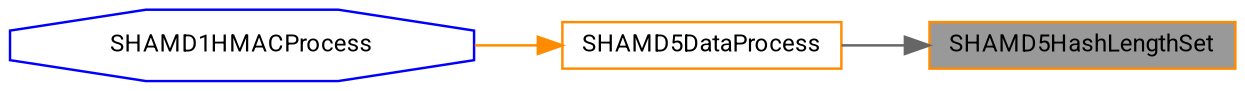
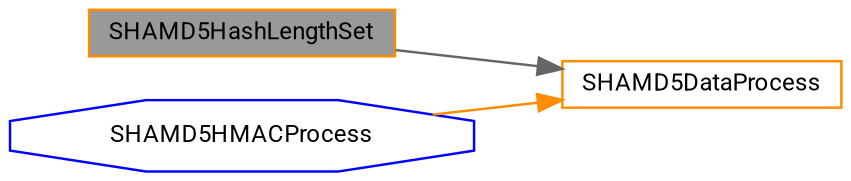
  digraph {
    fontname=Roboto
    rankdir=RL
    node [color=darkorange fillcolor=white fontname=Roboto fontsize=10 shape=box style=filled]
    edge [dir=back fontname=Roboto fontsize=10 labelfontname=Helvetica labelfontsize=10 style=solid]
    n1 [fillcolor=grey60 fontcolor=black height=0.2 label=SHAMD5HashLengthSet width=0.4]
    n2 [height=0.2 label=SHAMD5DataProcess width=0.4]
-   n3 [color=blue height=0.2 label=SHAMD1HMACProcess shape=octagon width=0.4]
-   n1 -> n2 [color=gray40]
+   n3 [color=blue height=0.2 label=SHAMD5HMACProcess shape=octagon width=0.4]
+   n2 -> n1 [color=gray40]
    n2 -> n3 [color=darkorange]
  }
